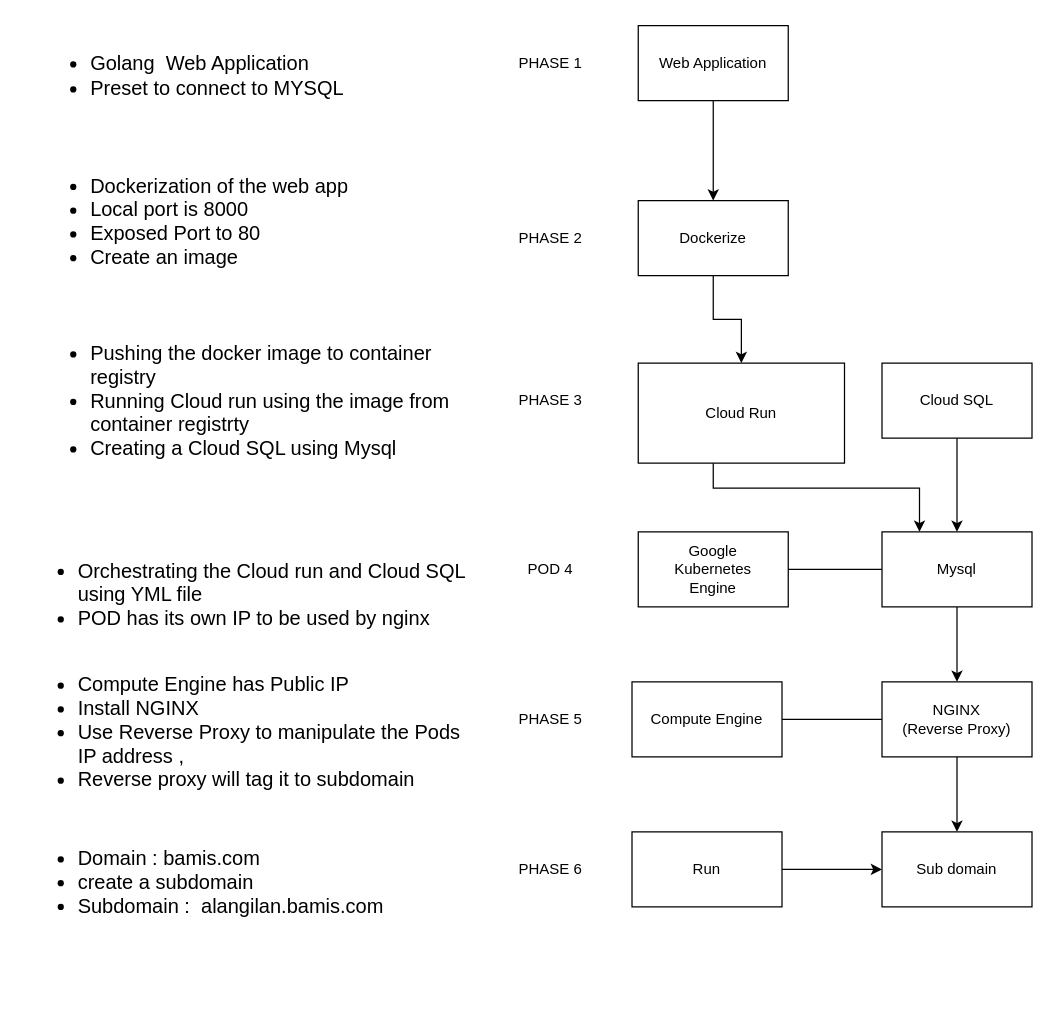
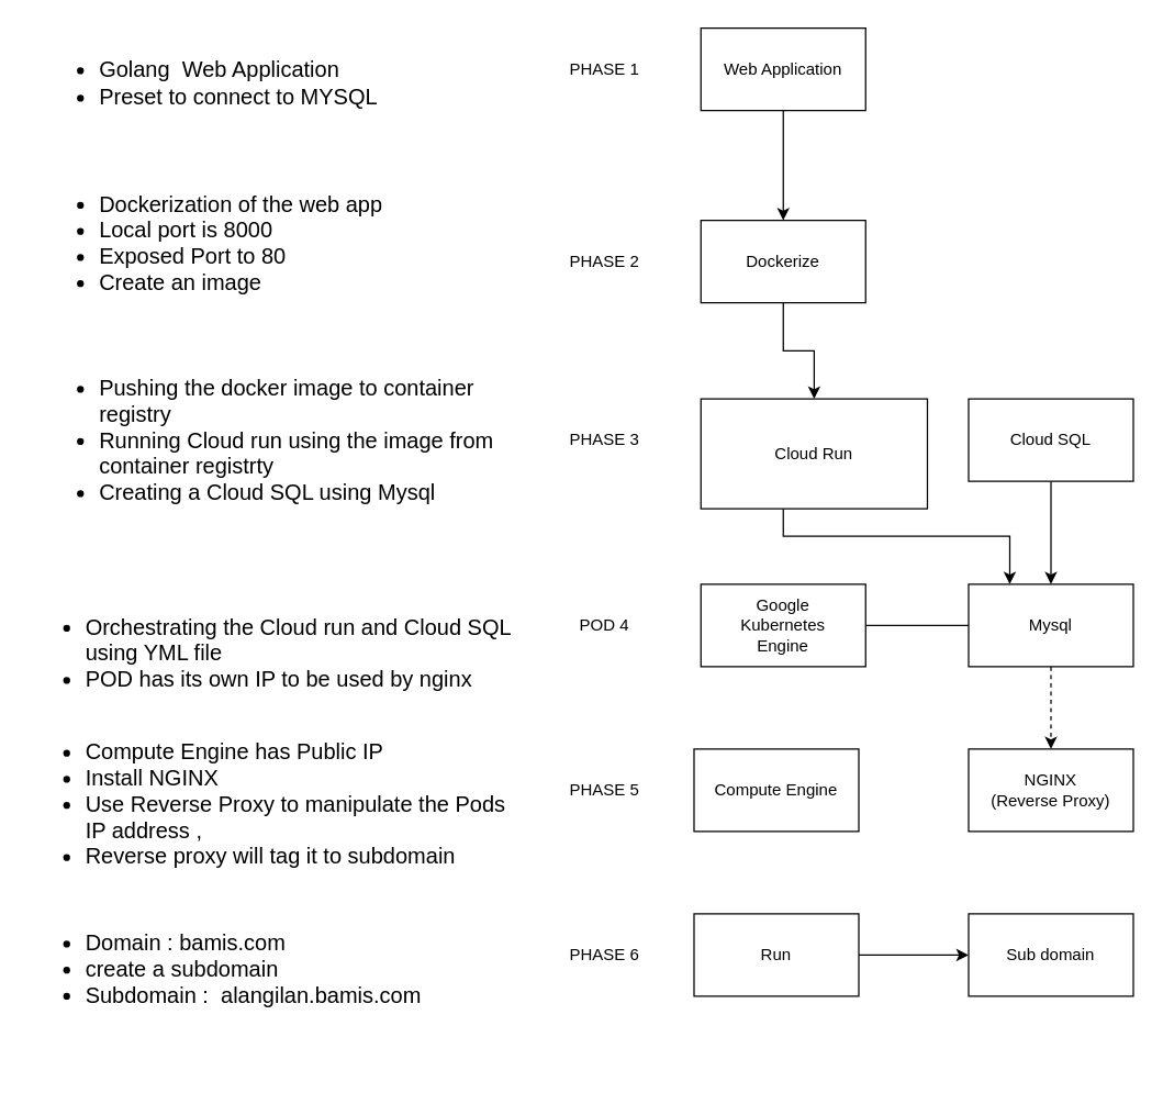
  <mxCell id="0" />
  <mxCell id="1" parent="0" />
  <mxCell id="2" style="edgeStyle=orthogonalEdgeStyle;rounded=0;orthogonalLoop=1;jettySize=auto;html=1;entryX=0.5;entryY=0;entryDx=0;entryDy=0;" edge="1" parent="1" source="3" target="9"><mxGeometry relative="1" as="geometry" /></mxCell>
  <mxCell id="3" value="Web Application" style="rounded=0;whiteSpace=wrap;html=1;" vertex="1" parent="1"><mxGeometry x="510" y="20" width="120" height="60" as="geometry" /></mxCell>
  <mxCell id="4" value="&lt;div&gt;PHASE 3&lt;/div&gt;" style="text;html=1;strokeColor=none;fillColor=none;align=center;verticalAlign=middle;whiteSpace=wrap;rounded=0;" vertex="1" parent="1"><mxGeometry x="410" y="305" width="60" height="30" as="geometry" /></mxCell>
  <mxCell id="5" value="&lt;div&gt;PHASE 2&lt;br&gt;&lt;/div&gt;" style="text;html=1;strokeColor=none;fillColor=none;align=center;verticalAlign=middle;whiteSpace=wrap;rounded=0;" vertex="1" parent="1"><mxGeometry x="410" y="175" width="60" height="30" as="geometry" /></mxCell>
  <mxCell id="6" value="&lt;div&gt;PHASE 1&lt;/div&gt;" style="text;html=1;strokeColor=none;fillColor=none;align=center;verticalAlign=middle;whiteSpace=wrap;rounded=0;" vertex="1" parent="1"><mxGeometry x="410" y="35" width="60" height="30" as="geometry" /></mxCell>
  <mxCell id="7" value="&lt;div&gt;POD 4&lt;/div&gt;" style="text;html=1;strokeColor=none;fillColor=none;align=center;verticalAlign=middle;whiteSpace=wrap;rounded=0;" vertex="1" parent="1"><mxGeometry x="410" y="440" width="60" height="30" as="geometry" /></mxCell>
  <mxCell id="8" style="edgeStyle=orthogonalEdgeStyle;rounded=0;orthogonalLoop=1;jettySize=auto;html=1;entryX=0.5;entryY=0;entryDx=0;entryDy=0;" edge="1" parent="1" source="9" target="13"><mxGeometry relative="1" as="geometry" /></mxCell>
  <mxCell id="9" value="Dockerize" style="rounded=0;whiteSpace=wrap;html=1;" vertex="1" parent="1"><mxGeometry x="510" y="160" width="120" height="60" as="geometry" /></mxCell>
  <mxCell id="10" style="edgeStyle=orthogonalEdgeStyle;rounded=0;orthogonalLoop=1;jettySize=auto;html=1;entryX=0;entryY=0.5;entryDx=0;entryDy=0;endArrow=none;endFill=0;" edge="1" parent="1" source="11" target="22"><mxGeometry relative="1" as="geometry" /></mxCell>
  <mxCell id="11" value="Google&lt;br&gt;&lt;div&gt;Kubernetes&lt;br&gt;Engine&lt;br&gt;&lt;/div&gt;" style="rounded=0;whiteSpace=wrap;html=1;" vertex="1" parent="1"><mxGeometry x="510" y="425" width="120" height="60" as="geometry" /></mxCell>
  <mxCell id="12" style="edgeStyle=orthogonalEdgeStyle;rounded=0;orthogonalLoop=1;jettySize=auto;html=1;entryX=0.25;entryY=0;entryDx=0;entryDy=0;" edge="1" parent="1" source="13" target="22"><mxGeometry relative="1" as="geometry"><mxPoint x="735" y="420" as="targetPoint" /><Array as="points"><mxPoint x="570" y="390" /><mxPoint x="735" y="390" /></Array></mxGeometry></mxCell>
  <mxCell id="13" value="Cloud Run" style="rounded=0;whiteSpace=wrap;html=1;" vertex="1" parent="1"><mxGeometry x="510" y="290" width="165" height="80" as="geometry" /></mxCell>
  <mxCell id="14" style="edgeStyle=orthogonalEdgeStyle;rounded=0;orthogonalLoop=1;jettySize=auto;html=1;entryX=0.5;entryY=0;entryDx=0;entryDy=0;" edge="1" parent="1" source="15" target="22"><mxGeometry relative="1" as="geometry"><Array as="points"><mxPoint x="765" y="370" /><mxPoint x="765" y="370" /></Array></mxGeometry></mxCell>
  <mxCell id="15" value="Cloud SQL" style="rounded=0;whiteSpace=wrap;html=1;" vertex="1" parent="1"><mxGeometry x="705" y="290" width="120" height="60" as="geometry" /></mxCell>
  <mxCell id="16" value="&lt;div&gt;PHASE 5&lt;br&gt;&lt;/div&gt;" style="text;html=1;strokeColor=none;fillColor=none;align=center;verticalAlign=middle;whiteSpace=wrap;rounded=0;" vertex="1" parent="1"><mxGeometry x="410" y="560" width="60" height="30" as="geometry" /></mxCell>
- <mxCell id="17" style="edgeStyle=orthogonalEdgeStyle;rounded=0;orthogonalLoop=1;jettySize=auto;html=1;" edge="1" parent="1" source="18" target="20"><mxGeometry relative="1" as="geometry" /></mxCell>
  <mxCell id="18" value="&lt;div&gt;Compute Engine&lt;/div&gt;" style="rounded=0;whiteSpace=wrap;html=1;" vertex="1" parent="1"><mxGeometry x="505" y="545" width="120" height="60" as="geometry" /></mxCell>
  <mxCell id="19" value="&lt;div&gt;PHASE 6&lt;br&gt;&lt;/div&gt;" style="text;html=1;strokeColor=none;fillColor=none;align=center;verticalAlign=middle;whiteSpace=wrap;rounded=0;" vertex="1" parent="1"><mxGeometry x="410" y="680" width="60" height="30" as="geometry" /></mxCell>
  <mxCell id="20" value="Sub domain" style="rounded=0;whiteSpace=wrap;html=1;" vertex="1" parent="1"><mxGeometry x="705" y="665" width="120" height="60" as="geometry" /></mxCell>
- <mxCell id="21" style="edgeStyle=orthogonalEdgeStyle;rounded=0;orthogonalLoop=1;jettySize=auto;html=1;entryX=0.5;entryY=0;entryDx=0;entryDy=0;endArrow=classic;endFill=1;" edge="1" parent="1" source="22" target="23"><mxGeometry relative="1" as="geometry" /></mxCell>
+ <mxCell id="21" style="edgeStyle=orthogonalEdgeStyle;rounded=0;orthogonalLoop=1;jettySize=auto;html=1;entryX=0.5;entryY=0;entryDx=0;entryDy=0;endArrow=classic;endFill=1;dashed=1;" edge="1" parent="1" source="22" target="23"><mxGeometry relative="1" as="geometry" /></mxCell>
  <mxCell id="22" value="Mysql" style="rounded=0;whiteSpace=wrap;html=1;" vertex="1" parent="1"><mxGeometry x="705" y="425" width="120" height="60" as="geometry" /></mxCell>
  <mxCell id="23" value="&lt;div&gt;NGINX&lt;/div&gt;&lt;div&gt;(Reverse Proxy)&lt;br&gt;&lt;/div&gt;" style="rounded=0;whiteSpace=wrap;html=1;" vertex="1" parent="1"><mxGeometry x="705" y="545" width="120" height="60" as="geometry" /></mxCell>
  <mxCell id="24" style="edgeStyle=orthogonalEdgeStyle;rounded=0;orthogonalLoop=1;jettySize=auto;html=1;entryX=0;entryY=0.5;entryDx=0;entryDy=0;endArrow=classic;endFill=1;" edge="1" parent="1" source="25" target="20"><mxGeometry relative="1" as="geometry" /></mxCell>
  <mxCell id="25" value="Run" style="rounded=0;whiteSpace=wrap;html=1;" vertex="1" parent="1"><mxGeometry x="505" y="665" width="120" height="60" as="geometry" /></mxCell>
  <mxCell id="26" value="&lt;ul style=&quot;font-size: 16px&quot;&gt;&lt;li&gt;&lt;font style=&quot;font-size: 16px&quot;&gt;Golang&amp;nbsp; Web Application&lt;/font&gt;&lt;/li&gt;&lt;li&gt;&lt;font style=&quot;font-size: 16px&quot;&gt;Preset to connect to MYSQL&lt;br&gt;&lt;/font&gt;&lt;/li&gt;&lt;/ul&gt;" style="text;strokeColor=none;fillColor=none;html=1;whiteSpace=wrap;verticalAlign=middle;overflow=hidden;" vertex="1" parent="1"><mxGeometry x="30" y="20" width="360" height="80" as="geometry" /></mxCell>
  <mxCell id="27" value="&lt;ul style=&quot;font-size: 16px&quot;&gt;&lt;li&gt;Dockerization of the web app&lt;/li&gt;&lt;li&gt;Local port is 8000&lt;/li&gt;&lt;li&gt;Exposed Port to 80&lt;/li&gt;&lt;li&gt;Create an image&lt;/li&gt;&lt;/ul&gt;" style="text;strokeColor=none;fillColor=none;html=1;whiteSpace=wrap;verticalAlign=middle;overflow=hidden;" vertex="1" parent="1"><mxGeometry x="30" y="120" width="360" height="110" as="geometry" /></mxCell>
  <mxCell id="28" value="&lt;ul style=&quot;font-size: 16px&quot;&gt;&lt;li&gt;Pushing the docker image to container registry&lt;/li&gt;&lt;li&gt;Running Cloud run using the image from container registrty&lt;/li&gt;&lt;li&gt;Creating a Cloud SQL using Mysql&lt;br&gt;&lt;/li&gt;&lt;/ul&gt;" style="text;strokeColor=none;fillColor=none;html=1;whiteSpace=wrap;verticalAlign=middle;overflow=hidden;" vertex="1" parent="1"><mxGeometry x="30" y="235" width="360" height="170" as="geometry" /></mxCell>
  <mxCell id="29" value="&lt;ul style=&quot;font-size: 16px&quot;&gt;&lt;li&gt;Orchestrating the Cloud run and Cloud SQL using YML file&lt;/li&gt;&lt;li&gt;POD has its own IP to be used by nginx&lt;br&gt;&lt;/li&gt;&lt;/ul&gt;" style="text;strokeColor=none;fillColor=none;html=1;whiteSpace=wrap;verticalAlign=middle;overflow=hidden;" vertex="1" parent="1"><mxGeometry y="390" width="360" height="170" as="geometry" x="20" /></mxCell>
  <mxCell id="30" value="&lt;ul style=&quot;font-size: 16px&quot;&gt;&lt;li&gt;Compute Engine has Public IP&lt;/li&gt;&lt;li&gt;Install NGINX &lt;br&gt;&lt;/li&gt;&lt;li&gt;Use Reverse Proxy to manipulate the Pods IP address , &lt;br&gt;&lt;/li&gt;&lt;li&gt;Reverse proxy will tag it to subdomain&lt;br&gt;&lt;/li&gt;&lt;/ul&gt;" style="text;strokeColor=none;fillColor=none;html=1;whiteSpace=wrap;verticalAlign=middle;overflow=hidden;" vertex="1" parent="1"><mxGeometry y="500" width="360" height="170" as="geometry" x="20" /></mxCell>
  <mxCell id="31" value="&lt;ul style=&quot;font-size: 16px&quot;&gt;&lt;li&gt;Domain : bamis.com&lt;/li&gt;&lt;li&gt;create a subdomain&lt;br&gt;&lt;/li&gt;&lt;li&gt;Subdomain :&amp;nbsp; alangilan.bamis.com&lt;/li&gt;&lt;/ul&gt;" style="text;strokeColor=none;fillColor=none;html=1;whiteSpace=wrap;verticalAlign=middle;overflow=hidden;" vertex="1" parent="1"><mxGeometry y="620" width="360" height="170" as="geometry" x="20" /></mxCell>
